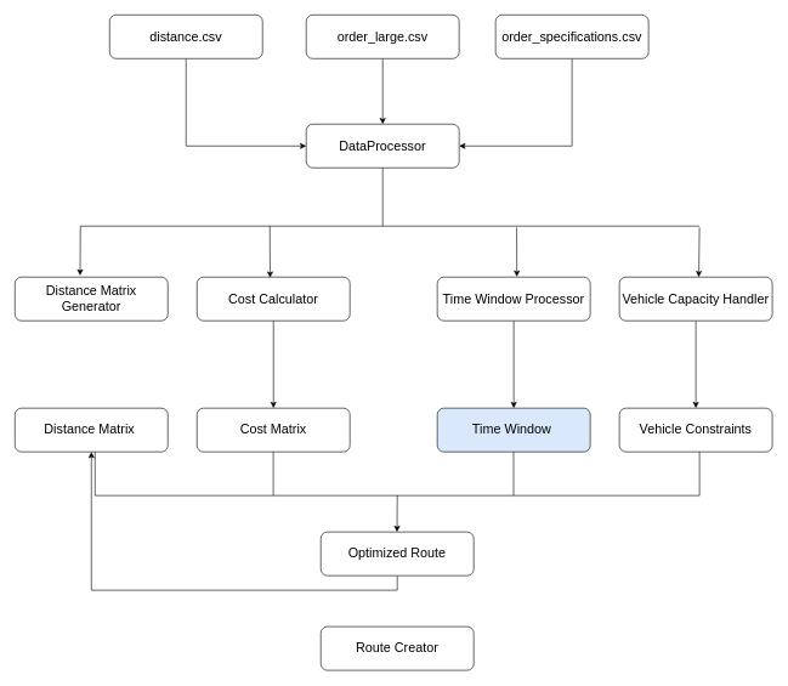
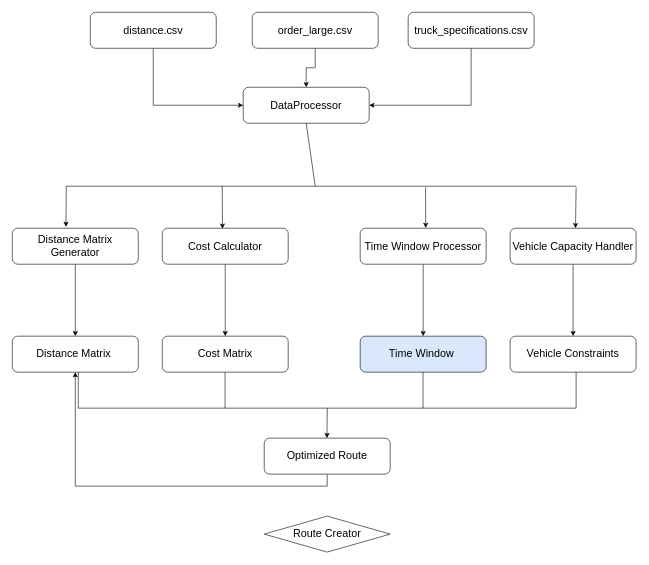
  <mxCell id="0" />
  <mxCell id="1" parent="0" />
  <mxCell id="2" style="edgeStyle=orthogonalEdgeStyle;rounded=0;orthogonalLoop=1;jettySize=auto;html=1;exitX=0.5;exitY=1;exitDx=0;exitDy=0;entryX=0;entryY=0.5;entryDx=0;entryDy=0;" edge="1" parent="1" source="3" target="8"><mxGeometry relative="1" as="geometry" /></mxCell>
  <mxCell id="3" value="&lt;font style=&quot;font-size: 18px;&quot;&gt;distance.csv&lt;/font&gt;" style="rounded=1;whiteSpace=wrap;html=1;" vertex="1" parent="1"><mxGeometry x="150" y="20" width="210" height="60" as="geometry" /></mxCell>
  <mxCell id="4" style="edgeStyle=orthogonalEdgeStyle;rounded=0;orthogonalLoop=1;jettySize=auto;html=1;exitX=0.5;exitY=1;exitDx=0;exitDy=0;" edge="1" parent="1" source="5" target="8"><mxGeometry relative="1" as="geometry" /></mxCell>
  <mxCell id="5" value="&lt;font style=&quot;font-size: 18px;&quot;&gt;order_large.csv&lt;/font&gt;" style="rounded=1;whiteSpace=wrap;html=1;" vertex="1" parent="1"><mxGeometry x="420" y="20" width="210" height="60" as="geometry" /></mxCell>
  <mxCell id="6" style="edgeStyle=orthogonalEdgeStyle;rounded=0;orthogonalLoop=1;jettySize=auto;html=1;exitX=0.5;exitY=1;exitDx=0;exitDy=0;entryX=1;entryY=0.5;entryDx=0;entryDy=0;" edge="1" parent="1" source="7" target="8"><mxGeometry relative="1" as="geometry" /></mxCell>
- <mxCell id="7" value="&lt;font style=&quot;font-size: 18px;&quot;&gt;order_specifications.csv&lt;/font&gt;" style="rounded=1;whiteSpace=wrap;html=1;" vertex="1" parent="1"><mxGeometry x="680" y="20" width="210" height="60" as="geometry" /></mxCell>
- <mxCell id="8" value="&lt;font style=&quot;font-size: 18px;&quot;&gt;DataProcessor&lt;/font&gt;" style="rounded=1;whiteSpace=wrap;html=1;" vertex="1" parent="1"><mxGeometry x="420" y="170" width="210" height="60" as="geometry" /></mxCell>
+ <mxCell id="7" value="&lt;font style=&quot;font-size: 18px;&quot;&gt;truck_specifications.csv&lt;/font&gt;" style="rounded=1;whiteSpace=wrap;html=1;" vertex="1" parent="1"><mxGeometry x="680" y="20" width="210" height="60" as="geometry" /></mxCell>
+ <mxCell id="8" value="&lt;font style=&quot;font-size: 18px;&quot;&gt;DataProcessor&lt;/font&gt;" style="rounded=1;whiteSpace=wrap;html=1;" vertex="1" parent="1"><mxGeometry x="405" y="145" width="210" height="60" as="geometry" /></mxCell>
+ <mxCell id="9" style="edgeStyle=orthogonalEdgeStyle;rounded=0;orthogonalLoop=1;jettySize=auto;html=1;entryX=0.5;entryY=0;entryDx=0;entryDy=0;" edge="1" parent="1" source="10" target="23"><mxGeometry relative="1" as="geometry" /></mxCell>
  <mxCell id="10" value="&lt;span style=&quot;font-size: 18px;&quot;&gt;Distance Matrix Generator&lt;/span&gt;" style="rounded=1;whiteSpace=wrap;html=1;" vertex="1" parent="1"><mxGeometry x="20" y="380" width="210" height="60" as="geometry" /></mxCell>
  <mxCell id="11" style="edgeStyle=orthogonalEdgeStyle;rounded=0;orthogonalLoop=1;jettySize=auto;html=1;entryX=0.5;entryY=0;entryDx=0;entryDy=0;" edge="1" parent="1" source="12" target="24"><mxGeometry relative="1" as="geometry" /></mxCell>
  <mxCell id="12" value="&lt;font style=&quot;font-size: 18px;&quot;&gt;Cost Calculator&lt;/font&gt;" style="rounded=1;whiteSpace=wrap;html=1;" vertex="1" parent="1"><mxGeometry x="270" y="380" width="210" height="60" as="geometry" /></mxCell>
  <mxCell id="13" style="edgeStyle=orthogonalEdgeStyle;rounded=0;orthogonalLoop=1;jettySize=auto;html=1;exitX=0.5;exitY=1;exitDx=0;exitDy=0;entryX=0.5;entryY=0;entryDx=0;entryDy=0;" edge="1" parent="1" source="14" target="25"><mxGeometry relative="1" as="geometry" /></mxCell>
  <mxCell id="14" value="&lt;font style=&quot;font-size: 18px;&quot;&gt;Time Window Processor&lt;/font&gt;" style="rounded=1;whiteSpace=wrap;html=1;" vertex="1" parent="1"><mxGeometry x="600" y="380" width="210" height="60" as="geometry" /></mxCell>
  <mxCell id="15" style="edgeStyle=orthogonalEdgeStyle;rounded=0;orthogonalLoop=1;jettySize=auto;html=1;exitX=0.5;exitY=1;exitDx=0;exitDy=0;entryX=0.5;entryY=0;entryDx=0;entryDy=0;" edge="1" parent="1" source="16" target="26"><mxGeometry relative="1" as="geometry" /></mxCell>
  <mxCell id="16" value="&lt;span style=&quot;font-size: 18px;&quot;&gt;Vehicle Capacity Handler&lt;/span&gt;" style="rounded=1;whiteSpace=wrap;html=1;" vertex="1" parent="1"><mxGeometry x="850" y="380" width="210" height="60" as="geometry" /></mxCell>
  <mxCell id="17" value="" style="endArrow=none;html=1;rounded=0;entryX=0.5;entryY=1;entryDx=0;entryDy=0;" edge="1" parent="1" target="8"><mxGeometry width="50" height="50" relative="1" as="geometry"><mxPoint x="525" y="310" as="sourcePoint" /><mxPoint x="470" y="360" as="targetPoint" /></mxGeometry></mxCell>
  <mxCell id="18" value="" style="endArrow=none;html=1;rounded=0;" edge="1" parent="1"><mxGeometry width="50" height="50" relative="1" as="geometry"><mxPoint y="310" as="sourcePoint" x="110" /><mxPoint x="960" y="310" as="targetPoint" /></mxGeometry></mxCell>
  <mxCell id="19" value="" style="endArrow=classic;html=1;rounded=0;entryX=0.426;entryY=-0.036;entryDx=0;entryDy=0;entryPerimeter=0;" edge="1" parent="1" target="10"><mxGeometry width="50" height="50" relative="1" as="geometry"><mxPoint y="310" as="sourcePoint" x="110" /><mxPoint x="490" y="290" as="targetPoint" /></mxGeometry></mxCell>
  <mxCell id="20" value="" style="endArrow=classic;html=1;rounded=0;entryX=0.478;entryY=0.014;entryDx=0;entryDy=0;entryPerimeter=0;" edge="1" parent="1" target="12"><mxGeometry width="50" height="50" relative="1" as="geometry"><mxPoint x="370" y="310" as="sourcePoint" /><mxPoint x="414.5" y="380" as="targetPoint" /></mxGeometry></mxCell>
  <mxCell id="21" value="" style="endArrow=classic;html=1;rounded=0;entryX=0.52;entryY=-0.007;entryDx=0;entryDy=0;entryPerimeter=0;" edge="1" parent="1" target="14"><mxGeometry width="50" height="50" relative="1" as="geometry"><mxPoint x="709" y="312" as="sourcePoint" /><mxPoint x="704.5" y="380" as="targetPoint" /></mxGeometry></mxCell>
  <mxCell id="22" value="" style="endArrow=classic;html=1;rounded=0;entryX=0.426;entryY=-0.036;entryDx=0;entryDy=0;entryPerimeter=0;" edge="1" parent="1"><mxGeometry width="50" height="50" relative="1" as="geometry"><mxPoint x="960" y="312" as="sourcePoint" /><mxPoint x="959" y="380" as="targetPoint" /></mxGeometry></mxCell>
  <mxCell id="23" value="&lt;span style=&quot;font-size: 18px;&quot;&gt;Distance Matrix&amp;nbsp;&lt;/span&gt;" style="rounded=1;whiteSpace=wrap;html=1;" vertex="1" parent="1"><mxGeometry x="20" y="560" width="210" height="60" as="geometry" /></mxCell>
  <mxCell id="24" value="&lt;font style=&quot;font-size: 18px;&quot;&gt;Cost Matrix&lt;/font&gt;" style="rounded=1;whiteSpace=wrap;html=1;" vertex="1" parent="1"><mxGeometry x="270" y="560" width="210" height="60" as="geometry" /></mxCell>
  <mxCell id="25" value="&lt;font style=&quot;font-size: 18px;&quot;&gt;Time Window&amp;nbsp;&lt;/font&gt;" style="rounded=1;whiteSpace=wrap;html=1;fillColor=#dae8fc;" vertex="1" parent="1"><mxGeometry x="600" y="560" width="210" height="60" as="geometry" /></mxCell>
  <mxCell id="26" value="&lt;span style=&quot;font-size: 18px;&quot;&gt;Vehicle Constraints&lt;/span&gt;" style="rounded=1;whiteSpace=wrap;html=1;" vertex="1" parent="1"><mxGeometry x="850" y="560" width="210" height="60" as="geometry" /></mxCell>
- <mxCell id="27" value="&lt;font style=&quot;font-size: 18px;&quot;&gt;Route Creator&lt;/font&gt;" style="rounded=1;whiteSpace=wrap;html=1;" vertex="1" parent="1"><mxGeometry x="440" y="860" width="210" height="60" as="geometry" /></mxCell>
+ <mxCell id="27" value="&lt;font style=&quot;font-size: 18px;&quot;&gt;Route Creator&lt;/font&gt;" style="rhombus;whiteSpace=wrap;html=1;" vertex="1" parent="1"><mxGeometry x="440" y="860" width="210" height="60" as="geometry" /></mxCell>
  <mxCell id="28" style="edgeStyle=orthogonalEdgeStyle;rounded=0;orthogonalLoop=1;jettySize=auto;html=1;exitX=0.5;exitY=1;exitDx=0;exitDy=0;" edge="1" parent="1" source="29" target="23"><mxGeometry relative="1" as="geometry" /></mxCell>
  <mxCell id="29" value="&lt;font style=&quot;font-size: 18px;&quot;&gt;Optimized Route&lt;/font&gt;" style="rounded=1;whiteSpace=wrap;html=1;" vertex="1" parent="1"><mxGeometry x="440" y="730" width="210" height="60" as="geometry" /></mxCell>
  <mxCell id="30" value="" style="endArrow=none;html=1;rounded=0;exitX=0.5;exitY=1;exitDx=0;exitDy=0;" edge="1" parent="1"><mxGeometry width="50" height="50" relative="1" as="geometry"><mxPoint x="130" y="620" as="sourcePoint" /><mxPoint x="130" y="680" as="targetPoint" /></mxGeometry></mxCell>
  <mxCell id="31" value="" style="endArrow=none;html=1;rounded=0;exitX=0.5;exitY=1;exitDx=0;exitDy=0;" edge="1" parent="1"><mxGeometry width="50" height="50" relative="1" as="geometry"><mxPoint x="374.76" y="620" as="sourcePoint" /><mxPoint x="374.76" y="680" as="targetPoint" /></mxGeometry></mxCell>
  <mxCell id="32" value="" style="endArrow=none;html=1;rounded=0;exitX=0.5;exitY=1;exitDx=0;exitDy=0;" edge="1" parent="1"><mxGeometry width="50" height="50" relative="1" as="geometry"><mxPoint x="704.76" y="620" as="sourcePoint" /><mxPoint x="704.76" y="680" as="targetPoint" /></mxGeometry></mxCell>
  <mxCell id="33" value="" style="endArrow=none;html=1;rounded=0;exitX=0.5;exitY=1;exitDx=0;exitDy=0;" edge="1" parent="1"><mxGeometry width="50" height="50" relative="1" as="geometry"><mxPoint x="960" y="620" as="sourcePoint" /><mxPoint x="960" y="680" as="targetPoint" /></mxGeometry></mxCell>
  <mxCell id="34" value="" style="endArrow=none;html=1;rounded=0;" edge="1" parent="1"><mxGeometry width="50" height="50" relative="1" as="geometry"><mxPoint x="130" y="680" as="sourcePoint" /><mxPoint x="960" y="680" as="targetPoint" /></mxGeometry></mxCell>
  <mxCell id="35" value="" style="endArrow=classic;html=1;rounded=0;entryX=0.522;entryY=0.006;entryDx=0;entryDy=0;entryPerimeter=0;" edge="1" parent="1"><mxGeometry width="50" height="50" relative="1" as="geometry"><mxPoint x="545.04" y="679.64" as="sourcePoint" /><mxPoint x="544.66" y="730" as="targetPoint" /></mxGeometry></mxCell>
